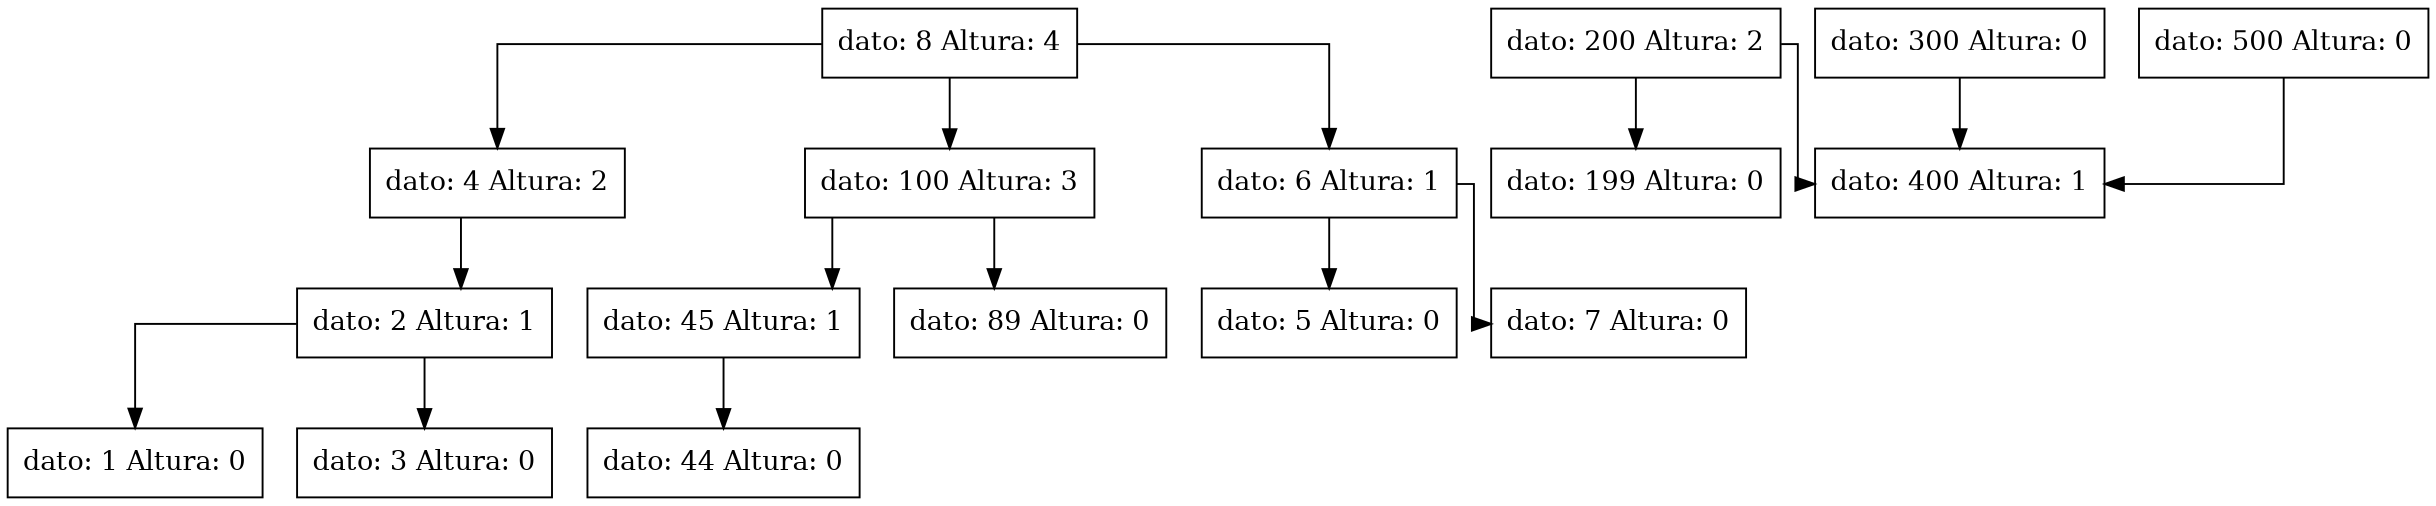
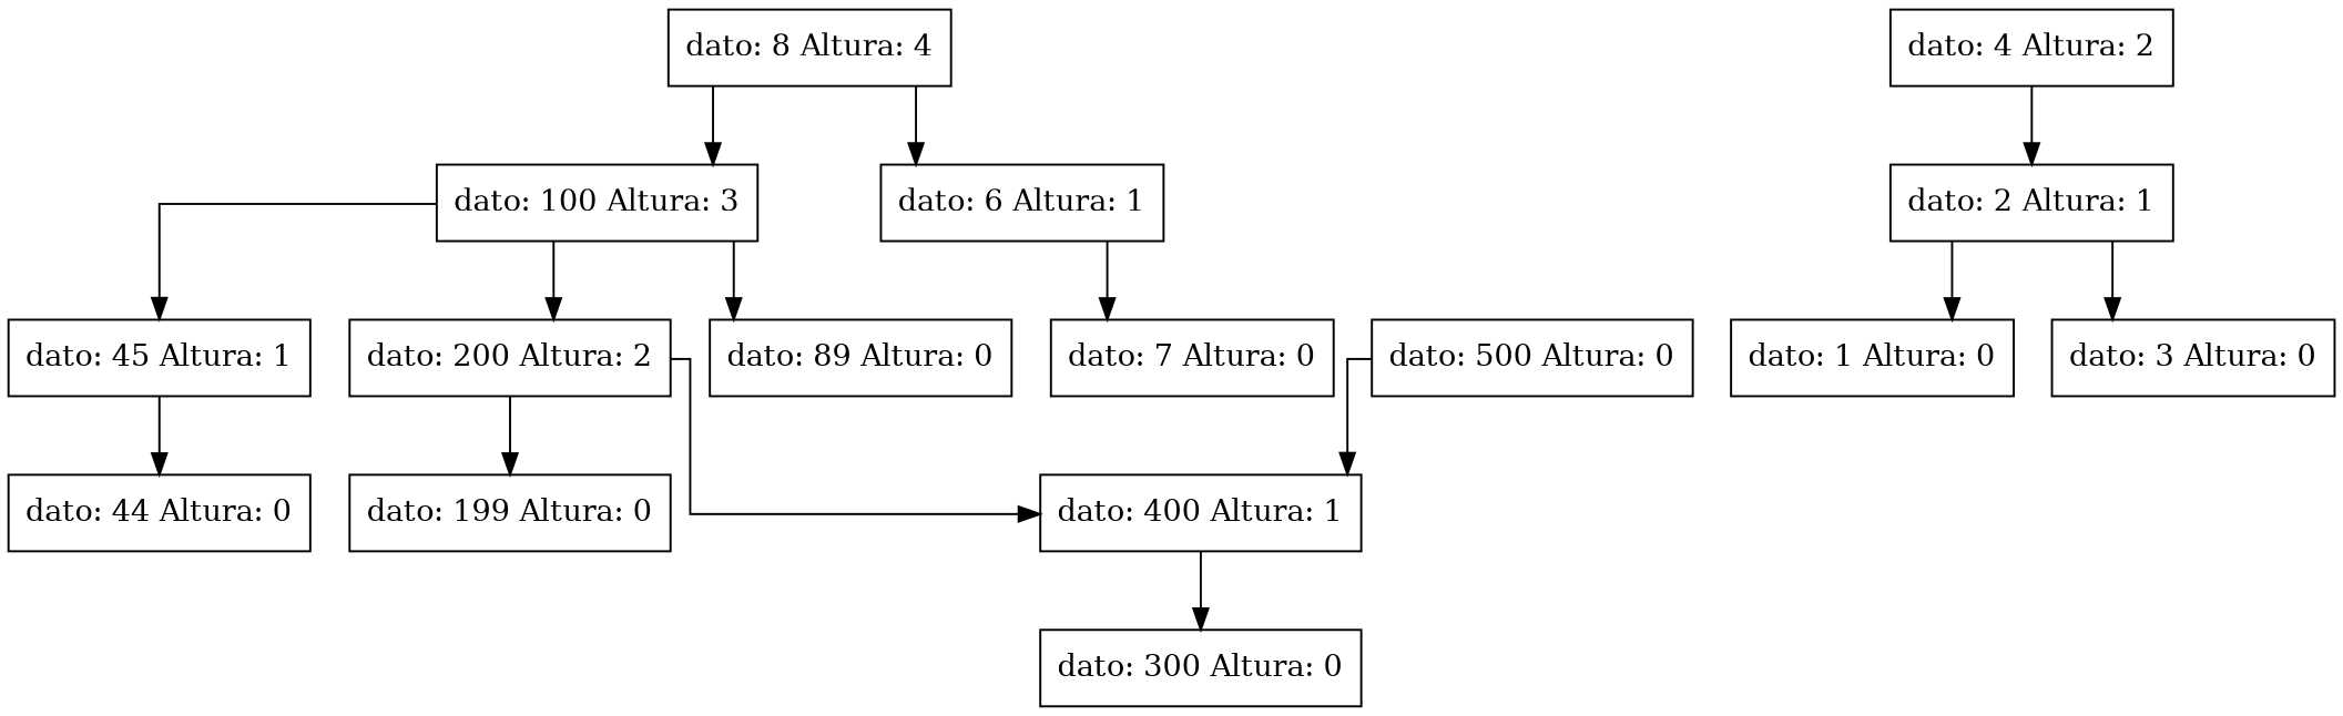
  digraph {
    concentrate=true
    splines=ortho
    node [shape=record]
    n1 [label="{dato: 8  Altura: 4}"]
    n2 [label="{dato: 4  Altura: 2}"]
    n3 [label="{dato: 100  Altura: 3}"]
    n4 [label="{dato: 6  Altura: 1}"]
    n5 [label="{dato: 2  Altura: 1}"]
    n6 [label="{dato: 45  Altura: 1}"]
    n7 [label="{dato: 200  Altura: 2}"]
    n8 [label="{dato: 89  Altura: 0}"]
    n9 [label="{dato: 1  Altura: 0}"]
    n10 [label="{dato: 3  Altura: 0}"]
-   n11 [label="{dato: 5  Altura: 0}"]
    n12 [label="{dato: 7  Altura: 0}"]
    n13 [label="{dato: 44  Altura: 0}"]
    n14 [label="{dato: 199  Altura: 0}"]
    n15 [label="{dato: 400  Altura: 1}"]
    n16 [label="{dato: 300  Altura: 0}"]
    n17 [label="{dato: 500  Altura: 0}"]
-   n1 -> n2
    n1 -> n3
    n1 -> n4
    n2 -> n5
    n3 -> n6
+   n3 -> n7
    n3 -> n8
-   n4 -> n11
    n4 -> n12
    n5 -> n9
    n5 -> n10
    n6 -> n13
    n7 -> n14
    n7 -> n15
-   n16 -> n15
+   n15 -> n16
    n17 -> n15
  }
